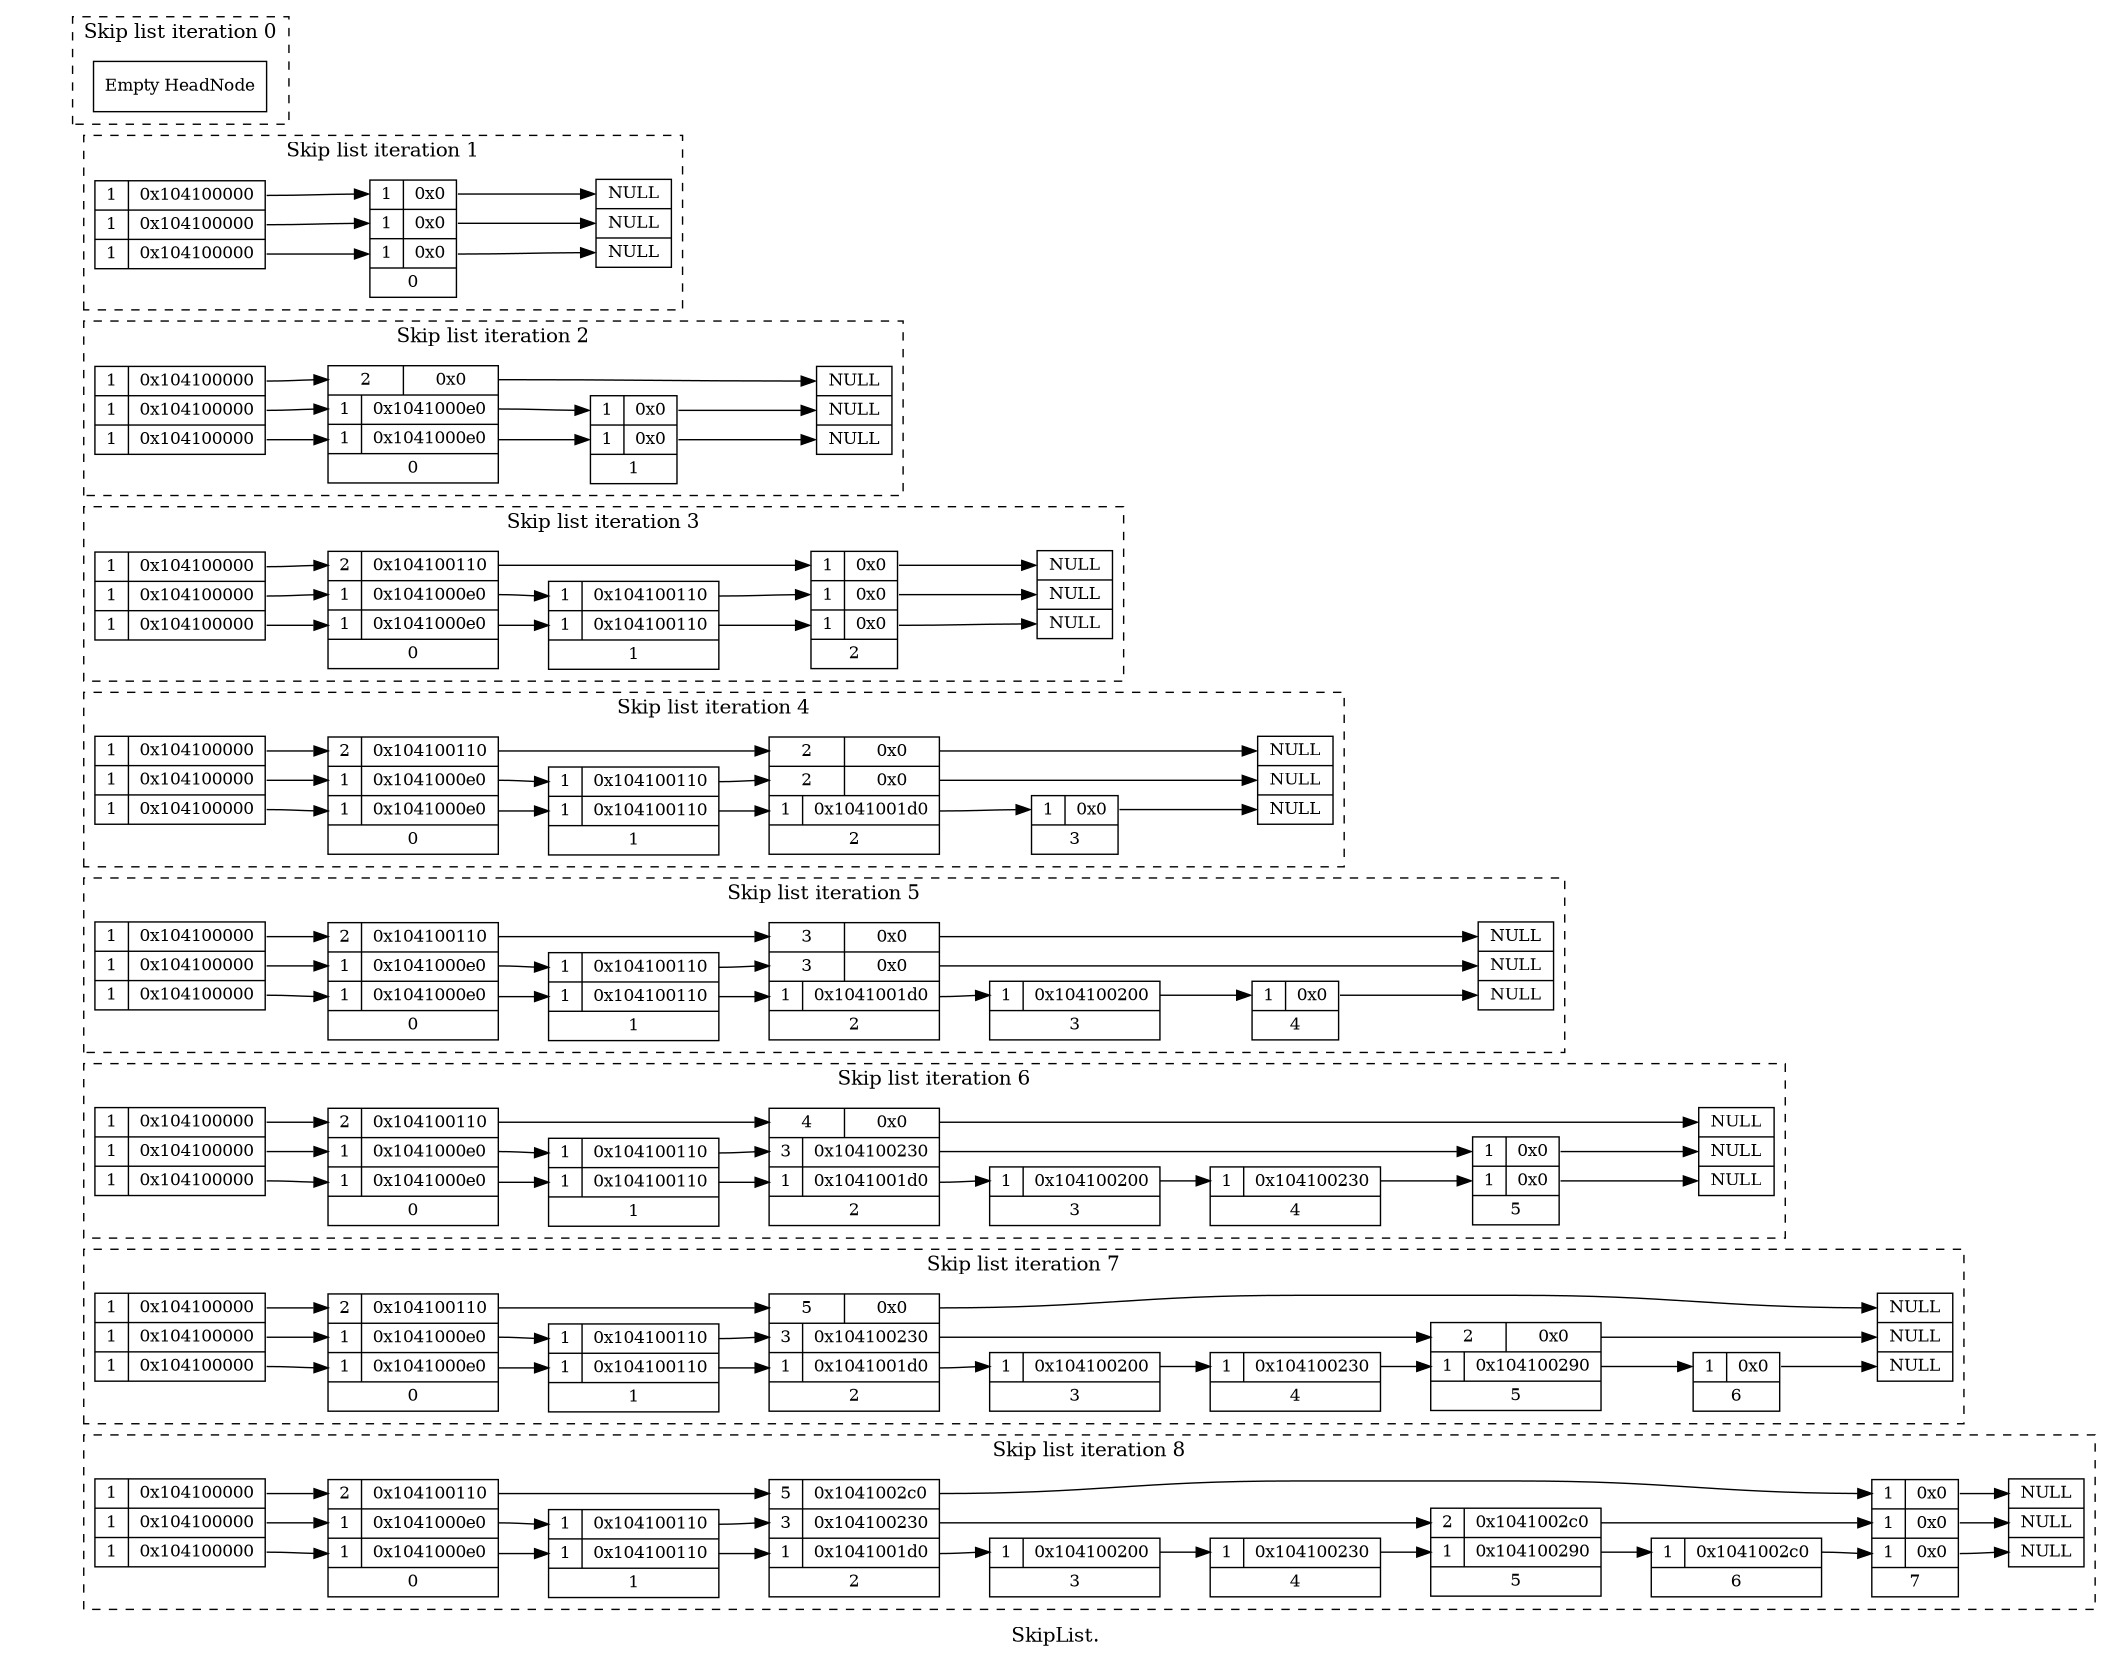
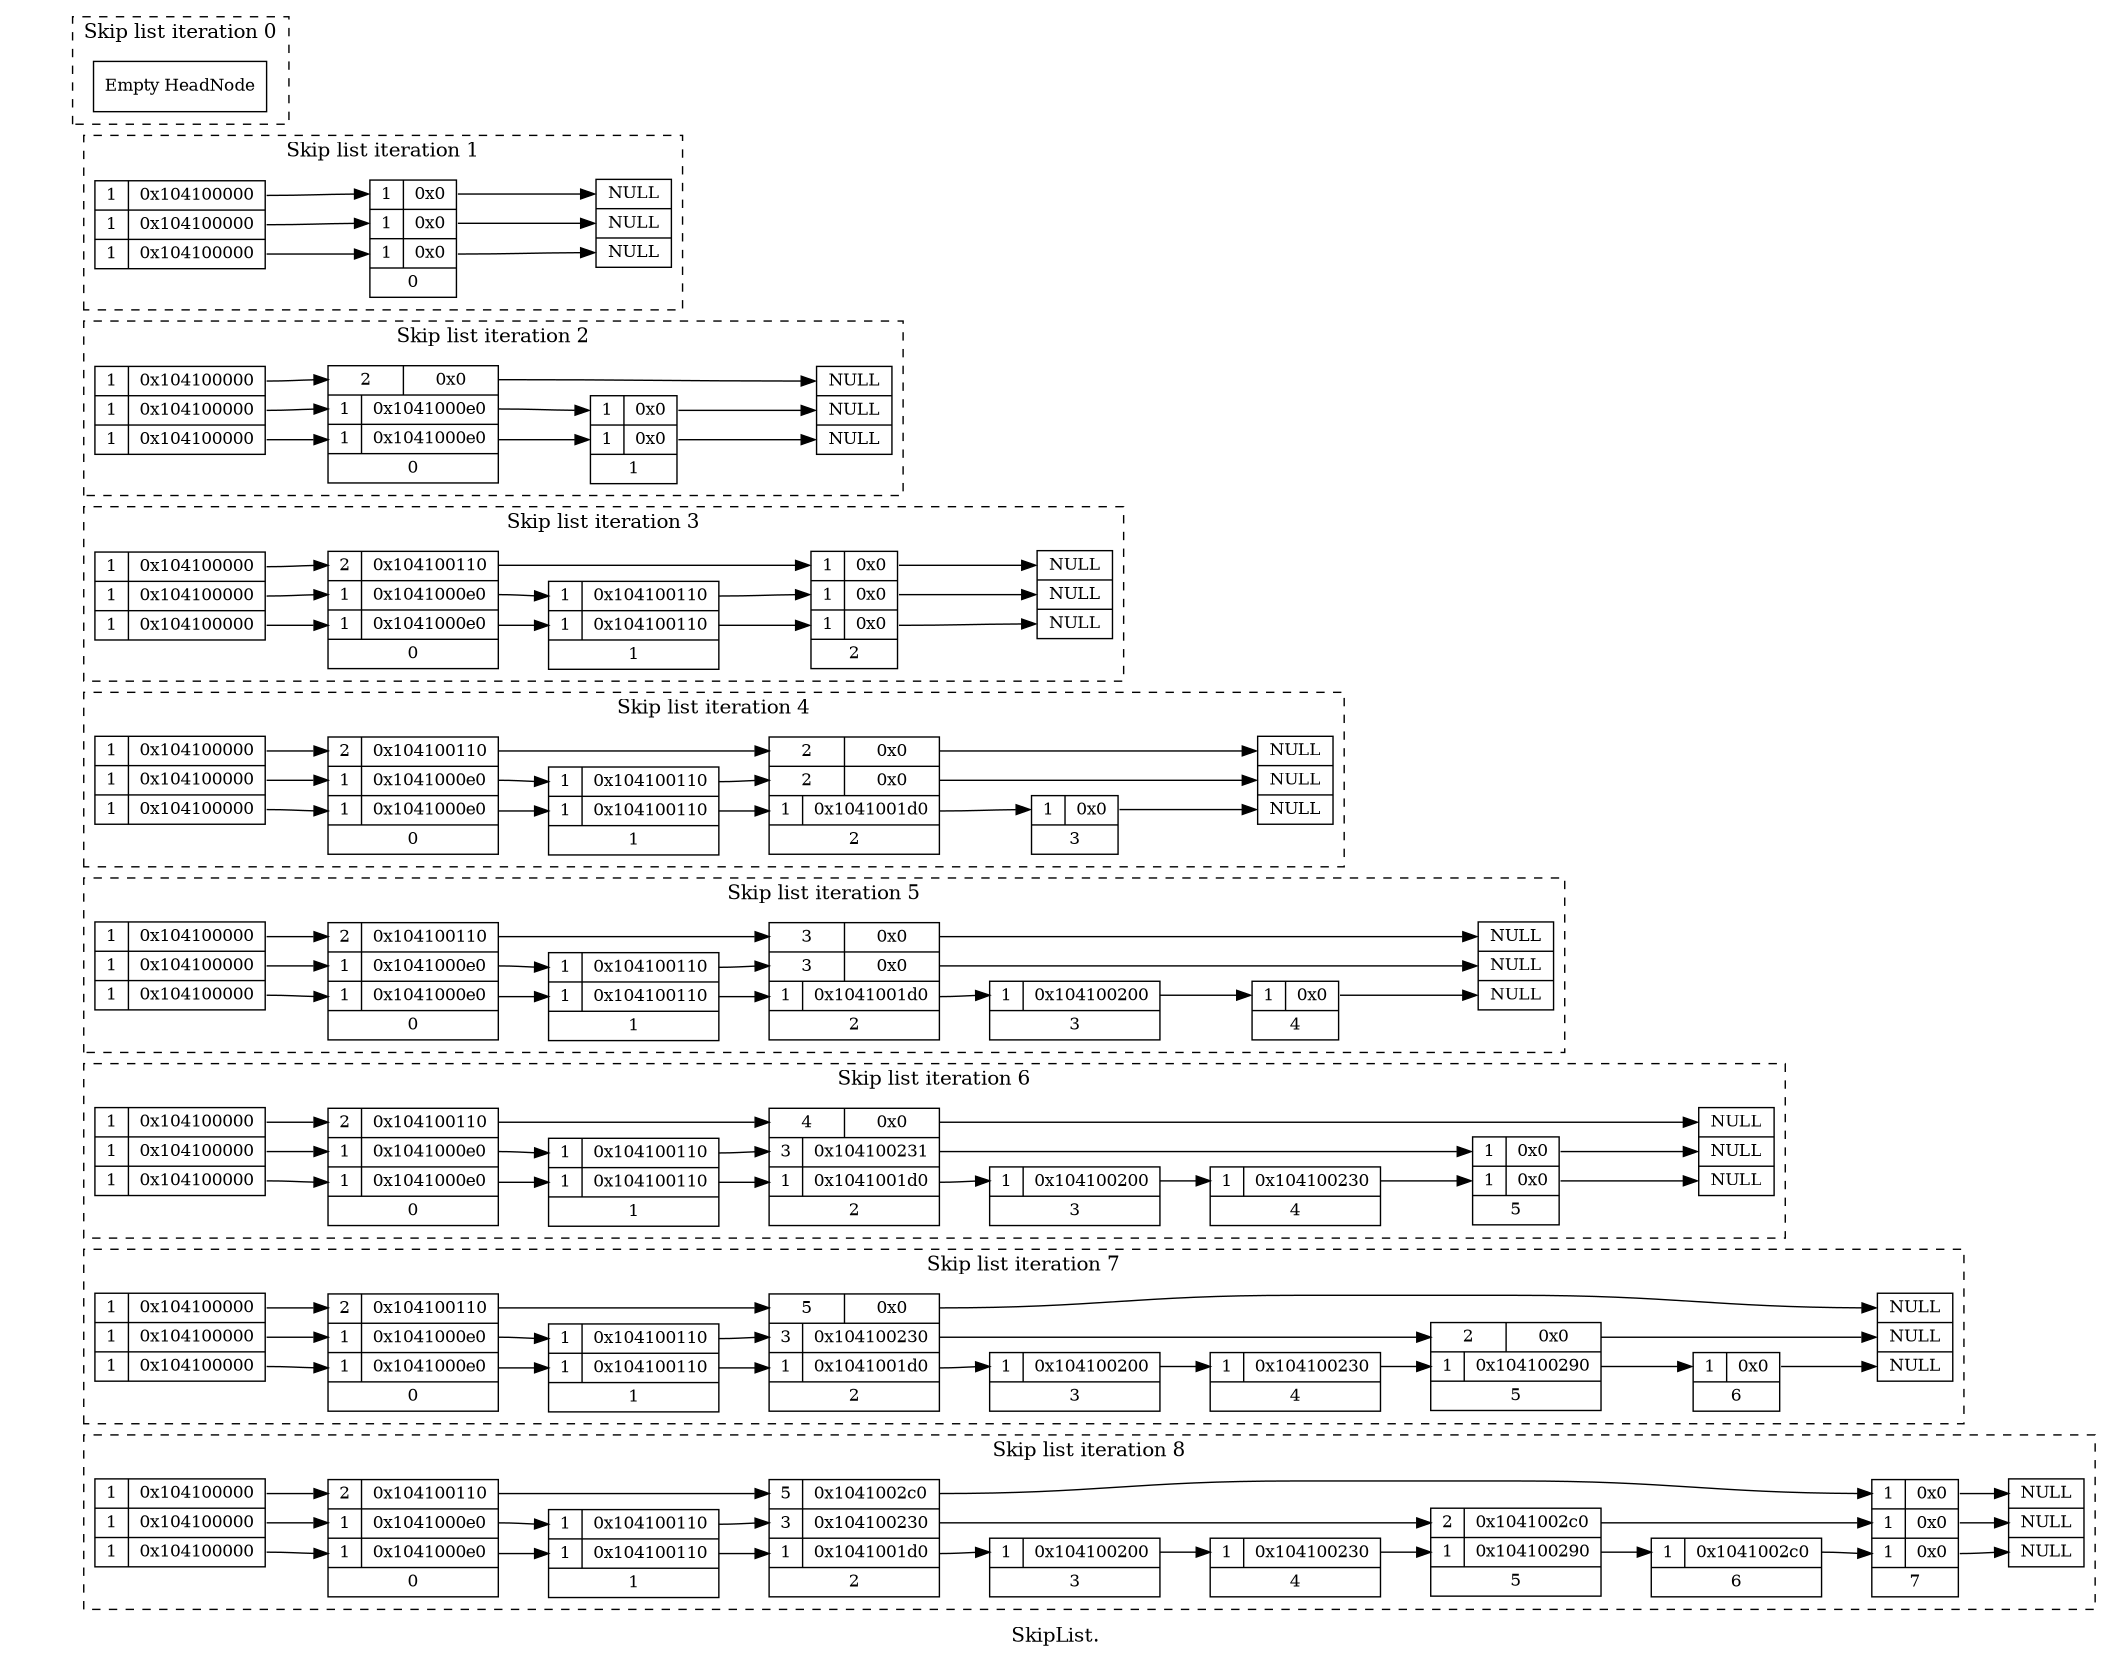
  digraph {
    label="SkipList."
    rankdir=LR
    node [fontsize=12 shape=record]
    edge [headport=w1 tailport=f1]
    n1 [label="{ 1 | <f3> 0x104100000} | { 1 | <f2> 0x104100000} | { 1 | <f1> 0x104100000}"]
    n2 [label=" { <w3> 1 | <f3> 0x0 } | { <w2> 1 | <f2> 0x0 } | { <w1> 1 | <f1> 0x0 } | <f0> 0"]
    n3 [label="<w3> NULL | <w2> NULL | <w1> NULL"]
    n4 [label="Empty HeadNode"]
    n5 [label="{ 1 | <f3> 0x104100000} | { 1 | <f2> 0x104100000} | { 1 | <f1> 0x104100000}"]
    n6 [label=" { <w3> 2 | <f3> 0x0 } | { <w2> 1 | <f2> 0x1041000e0 } | { <w1> 1 | <f1> 0x1041000e0 } | <f0> 0"]
    n7 [label=" { <w2> 1 | <f2> 0x0 } | { <w1> 1 | <f1> 0x0 } | <f0> 1"]
    n8 [label="<w3> NULL | <w2> NULL | <w1> NULL"]
    n9 [label="{ 1 | <f3> 0x104100000} | { 1 | <f2> 0x104100000} | { 1 | <f1> 0x104100000}"]
    n10 [label=" { <w3> 2 | <f3> 0x104100110 } | { <w2> 1 | <f2> 0x1041000e0 } | { <w1> 1 | <f1> 0x1041000e0 } | <f0> 0"]
    n11 [label=" { <w2> 1 | <f2> 0x104100110 } | { <w1> 1 | <f1> 0x104100110 } | <f0> 1"]
    n12 [label=" { <w3> 1 | <f3> 0x0 } | { <w2> 1 | <f2> 0x0 } | { <w1> 1 | <f1> 0x0 } | <f0> 2"]
    n13 [label="<w3> NULL | <w2> NULL | <w1> NULL"]
    n14 [label="{ 1 | <f3> 0x104100000} | { 1 | <f2> 0x104100000} | { 1 | <f1> 0x104100000}"]
    n15 [label=" { <w3> 2 | <f3> 0x104100110 } | { <w2> 1 | <f2> 0x1041000e0 } | { <w1> 1 | <f1> 0x1041000e0 } | <f0> 0"]
    n16 [label=" { <w2> 1 | <f2> 0x104100110 } | { <w1> 1 | <f1> 0x104100110 } | <f0> 1"]
    n17 [label=" { <w3> 2 | <f3> 0x0 } | { <w2> 2 | <f2> 0x0 } | { <w1> 1 | <f1> 0x1041001d0 } | <f0> 2"]
    n18 [label=" { <w1> 1 | <f1> 0x0 } | <f0> 3"]
    n19 [label="<w3> NULL | <w2> NULL | <w1> NULL"]
    n20 [label="{ 1 | <f3> 0x104100000} | { 1 | <f2> 0x104100000} | { 1 | <f1> 0x104100000}"]
    n21 [label=" { <w3> 2 | <f3> 0x104100110 } | { <w2> 1 | <f2> 0x1041000e0 } | { <w1> 1 | <f1> 0x1041000e0 } | <f0> 0"]
    n22 [label=" { <w2> 1 | <f2> 0x104100110 } | { <w1> 1 | <f1> 0x104100110 } | <f0> 1"]
    n23 [label=" { <w3> 3 | <f3> 0x0 } | { <w2> 3 | <f2> 0x0 } | { <w1> 1 | <f1> 0x1041001d0 } | <f0> 2"]
    n24 [label=" { <w1> 1 | <f1> 0x104100200 } | <f0> 3"]
    n25 [label="<w3> NULL | <w2> NULL | <w1> NULL"]
    n26 [label=" { <w1> 1 | <f1> 0x0 } | <f0> 4"]
    n27 [label="{ 1 | <f3> 0x104100000} | { 1 | <f2> 0x104100000} | { 1 | <f1> 0x104100000}"]
    n28 [label=" { <w3> 2 | <f3> 0x104100110 } | { <w2> 1 | <f2> 0x1041000e0 } | { <w1> 1 | <f1> 0x1041000e0 } | <f0> 0"]
    n29 [label=" { <w2> 1 | <f2> 0x104100110 } | { <w1> 1 | <f1> 0x104100110 } | <f0> 1"]
-   n30 [label=" { <w3> 4 | <f3> 0x0 } | { <w2> 3 | <f2> 0x104100230 } | { <w1> 1 | <f1> 0x1041001d0 } | <f0> 2"]
+   n30 [label=" { <w3> 4 | <f3> 0x0 } | { <w2> 3 | <f2> 0x104100231 } | { <w1> 1 | <f1> 0x1041001d0 } | <f0> 2"]
    n31 [label=" { <w1> 1 | <f1> 0x104100200 } | <f0> 3"]
    n32 [label=" { <w2> 1 | <f2> 0x0 } | { <w1> 1 | <f1> 0x0 } | <f0> 5"]
    n33 [label="<w3> NULL | <w2> NULL | <w1> NULL"]
    n34 [label=" { <w1> 1 | <f1> 0x104100230 } | <f0> 4"]
    n35 [label="{ 1 | <f3> 0x104100000} | { 1 | <f2> 0x104100000} | { 1 | <f1> 0x104100000}"]
    n36 [label=" { <w3> 2 | <f3> 0x104100110 } | { <w2> 1 | <f2> 0x1041000e0 } | { <w1> 1 | <f1> 0x1041000e0 } | <f0> 0"]
    n37 [label=" { <w2> 1 | <f2> 0x104100110 } | { <w1> 1 | <f1> 0x104100110 } | <f0> 1"]
    n38 [label=" { <w3> 5 | <f3> 0x0 } | { <w2> 3 | <f2> 0x104100230 } | { <w1> 1 | <f1> 0x1041001d0 } | <f0> 2"]
    n39 [label=" { <w1> 1 | <f1> 0x104100200 } | <f0> 3"]
    n40 [label=" { <w2> 2 | <f2> 0x0 } | { <w1> 1 | <f1> 0x104100290 } | <f0> 5"]
    n41 [label="<w3> NULL | <w2> NULL | <w1> NULL"]
    n42 [label=" { <w1> 1 | <f1> 0x104100230 } | <f0> 4"]
    n43 [label=" { <w1> 1 | <f1> 0x0 } | <f0> 6"]
    n44 [label="{ 1 | <f3> 0x104100000} | { 1 | <f2> 0x104100000} | { 1 | <f1> 0x104100000}"]
    n45 [label=" { <w3> 2 | <f3> 0x104100110 } | { <w2> 1 | <f2> 0x1041000e0 } | { <w1> 1 | <f1> 0x1041000e0 } | <f0> 0"]
    n46 [label=" { <w2> 1 | <f2> 0x104100110 } | { <w1> 1 | <f1> 0x104100110 } | <f0> 1"]
    n47 [label=" { <w3> 5 | <f3> 0x1041002c0 } | { <w2> 3 | <f2> 0x104100230 } | { <w1> 1 | <f1> 0x1041001d0 } | <f0> 2"]
    n48 [label=" { <w1> 1 | <f1> 0x104100200 } | <f0> 3"]
    n49 [label=" { <w2> 2 | <f2> 0x1041002c0 } | { <w1> 1 | <f1> 0x104100290 } | <f0> 5"]
    n50 [label=" { <w3> 1 | <f3> 0x0 } | { <w2> 1 | <f2> 0x0 } | { <w1> 1 | <f1> 0x0 } | <f0> 7"]
    n51 [label=" { <w1> 1 | <f1> 0x104100230 } | <f0> 4"]
    n52 [label=" { <w1> 1 | <f1> 0x1041002c0 } | <f0> 6"]
    n53 [label="<w3> NULL | <w2> NULL | <w1> NULL"]
    n54 [label="<f0> | <f1> | <f2> | <f3> | <f4> | <f5> | <f6> | <f7> | <f8> | " style=invis width=0.01]
    subgraph cluster_1 {
      label="Skip list iteration 1"
      style=dashed
      n1
      n2
      n3
    }
    subgraph cluster_2 {
      label="Skip list iteration 0"
      style=dashed
      n4
    }
    subgraph cluster_3 {
      label="Skip list iteration 2"
      style=dashed
      n5
      n6
      n7
      n8
    }
    subgraph cluster_4 {
      label="Skip list iteration 3"
      style=dashed
      n9
      n10
      n11
      n12
      n13
    }
    subgraph cluster_5 {
      label="Skip list iteration 4"
      style=dashed
      n14
      n15
      n16
      n17
      n18
      n19
    }
    subgraph cluster_6 {
      label="Skip list iteration 5"
      style=dashed
      n20
      n21
      n22
      n23
      n24
      n25
      n26
    }
    subgraph cluster_7 {
      label="Skip list iteration 6"
      style=dashed
      n27
      n28
      n29
      n30
      n31
      n32
      n33
      n34
    }
    subgraph cluster_8 {
      label="Skip list iteration 7"
      style=dashed
      n35
      n36
      n37
      n38
      n39
      n40
      n41
      n42
      n43
    }
    subgraph cluster_9 {
      label="Skip list iteration 8"
      style=dashed
      n44
      n45
      n46
      n47
      n48
      n49
      n50
      n51
      n52
      n53
    }
    n1 -> n2
    n1 -> n2 [headport=w2 tailport=f2]
    n1 -> n2 [headport=w3 tailport=f3]
    n2 -> n3
    n2 -> n3 [headport=w2 tailport=f2]
    n2 -> n3 [headport=w3 tailport=f3]
    n5 -> n6
    n5 -> n6 [headport=w2 tailport=f2]
    n5 -> n6 [headport=w3 tailport=f3]
    n6 -> n7
    n6 -> n7 [headport=w2 tailport=f2]
    n6 -> n8 [headport=w3 tailport=f3]
    n7 -> n8
    n7 -> n8 [headport=w2 tailport=f2]
    n9 -> n10
    n9 -> n10 [headport=w2 tailport=f2]
    n9 -> n10 [headport=w3 tailport=f3]
    n10 -> n11
    n10 -> n11 [headport=w2 tailport=f2]
    n10 -> n12 [headport=w3 tailport=f3]
    n11 -> n12
    n11 -> n12 [headport=w2 tailport=f2]
    n12 -> n13
    n12 -> n13 [headport=w2 tailport=f2]
    n12 -> n13 [headport=w3 tailport=f3]
    n14 -> n15
    n14 -> n15 [headport=w2 tailport=f2]
    n14 -> n15 [headport=w3 tailport=f3]
    n15 -> n16
    n15 -> n16 [headport=w2 tailport=f2]
    n15 -> n17 [headport=w3 tailport=f3]
    n16 -> n17
    n16 -> n17 [headport=w2 tailport=f2]
    n17 -> n18
    n17 -> n19 [headport=w2 tailport=f2]
    n17 -> n19 [headport=w3 tailport=f3]
    n18 -> n19
    n20 -> n21
    n20 -> n21 [headport=w2 tailport=f2]
    n20 -> n21 [headport=w3 tailport=f3]
    n21 -> n22
    n21 -> n22 [headport=w2 tailport=f2]
    n21 -> n23 [headport=w3 tailport=f3]
    n22 -> n23
    n22 -> n23 [headport=w2 tailport=f2]
    n23 -> n24
    n23 -> n25 [headport=w2 tailport=f2]
    n23 -> n25 [headport=w3 tailport=f3]
    n24 -> n26
    n26 -> n25
    n27 -> n28
    n27 -> n28 [headport=w2 tailport=f2]
    n27 -> n28 [headport=w3 tailport=f3]
    n28 -> n29
    n28 -> n29 [headport=w2 tailport=f2]
    n28 -> n30 [headport=w3 tailport=f3]
    n29 -> n30
    n29 -> n30 [headport=w2 tailport=f2]
    n30 -> n31
    n30 -> n32 [headport=w2 tailport=f2]
    n30 -> n33 [headport=w3 tailport=f3]
    n31 -> n34
    n32 -> n33
    n32 -> n33 [headport=w2 tailport=f2]
    n34 -> n32
    n35 -> n36
    n35 -> n36 [headport=w2 tailport=f2]
    n35 -> n36 [headport=w3 tailport=f3]
    n36 -> n37
    n36 -> n37 [headport=w2 tailport=f2]
    n36 -> n38 [headport=w3 tailport=f3]
    n37 -> n38
    n37 -> n38 [headport=w2 tailport=f2]
    n38 -> n39
    n38 -> n40 [headport=w2 tailport=f2]
    n38 -> n41 [headport=w3 tailport=f3]
    n39 -> n42
    n40 -> n41 [headport=w2 tailport=f2]
    n40 -> n43
    n42 -> n40
    n43 -> n41
    n44 -> n45
    n44 -> n45 [headport=w2 tailport=f2]
    n44 -> n45 [headport=w3 tailport=f3]
    n45 -> n46
    n45 -> n46 [headport=w2 tailport=f2]
    n45 -> n47 [headport=w3 tailport=f3]
    n46 -> n47
    n46 -> n47 [headport=w2 tailport=f2]
    n47 -> n48
    n47 -> n49 [headport=w2 tailport=f2]
    n47 -> n50 [headport=w3 tailport=f3]
    n48 -> n51
    n49 -> n50 [headport=w2 tailport=f2]
    n49 -> n52
    n50 -> n53
    n50 -> n53 [headport=w2 tailport=f2]
    n50 -> n53 [headport=w3 tailport=f3]
    n51 -> n49
    n52 -> n50
    n54 -> n1 [style=invis headport=""]
    n54 -> n4 [style=invis tailport=f0 headport=""]
    n54 -> n5 [style=invis tailport=f2 headport=""]
    n54 -> n9 [style=invis tailport=f3 headport=""]
    n54 -> n14 [style=invis tailport=f4 headport=""]
    n54 -> n20 [style=invis tailport=f5 headport=""]
    n54 -> n27 [style=invis tailport=f6 headport=""]
    n54 -> n35 [style=invis tailport=f7 headport=""]
    n54 -> n44 [style=invis tailport=f8 headport=""]
  }
